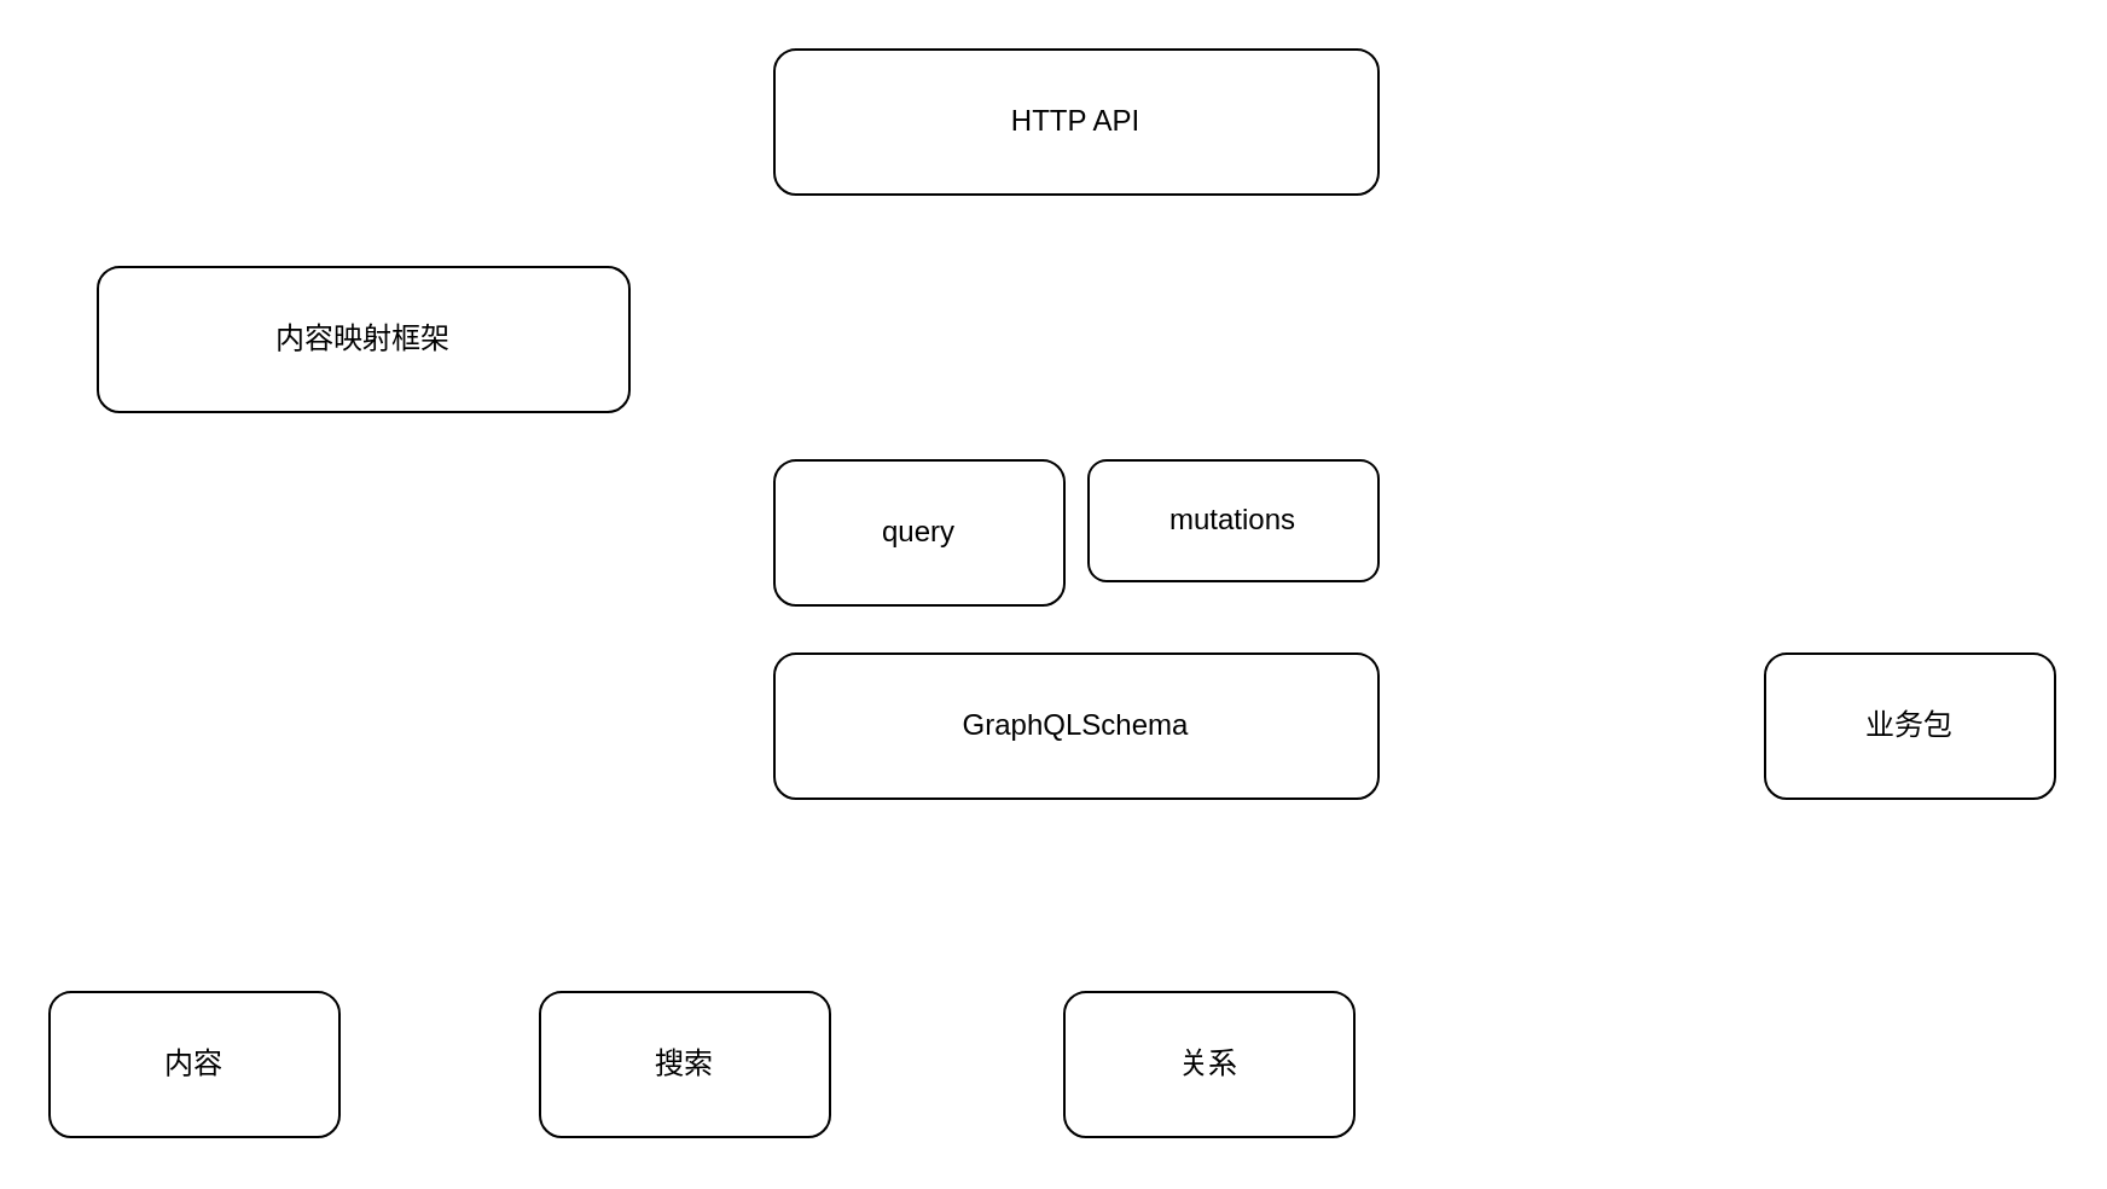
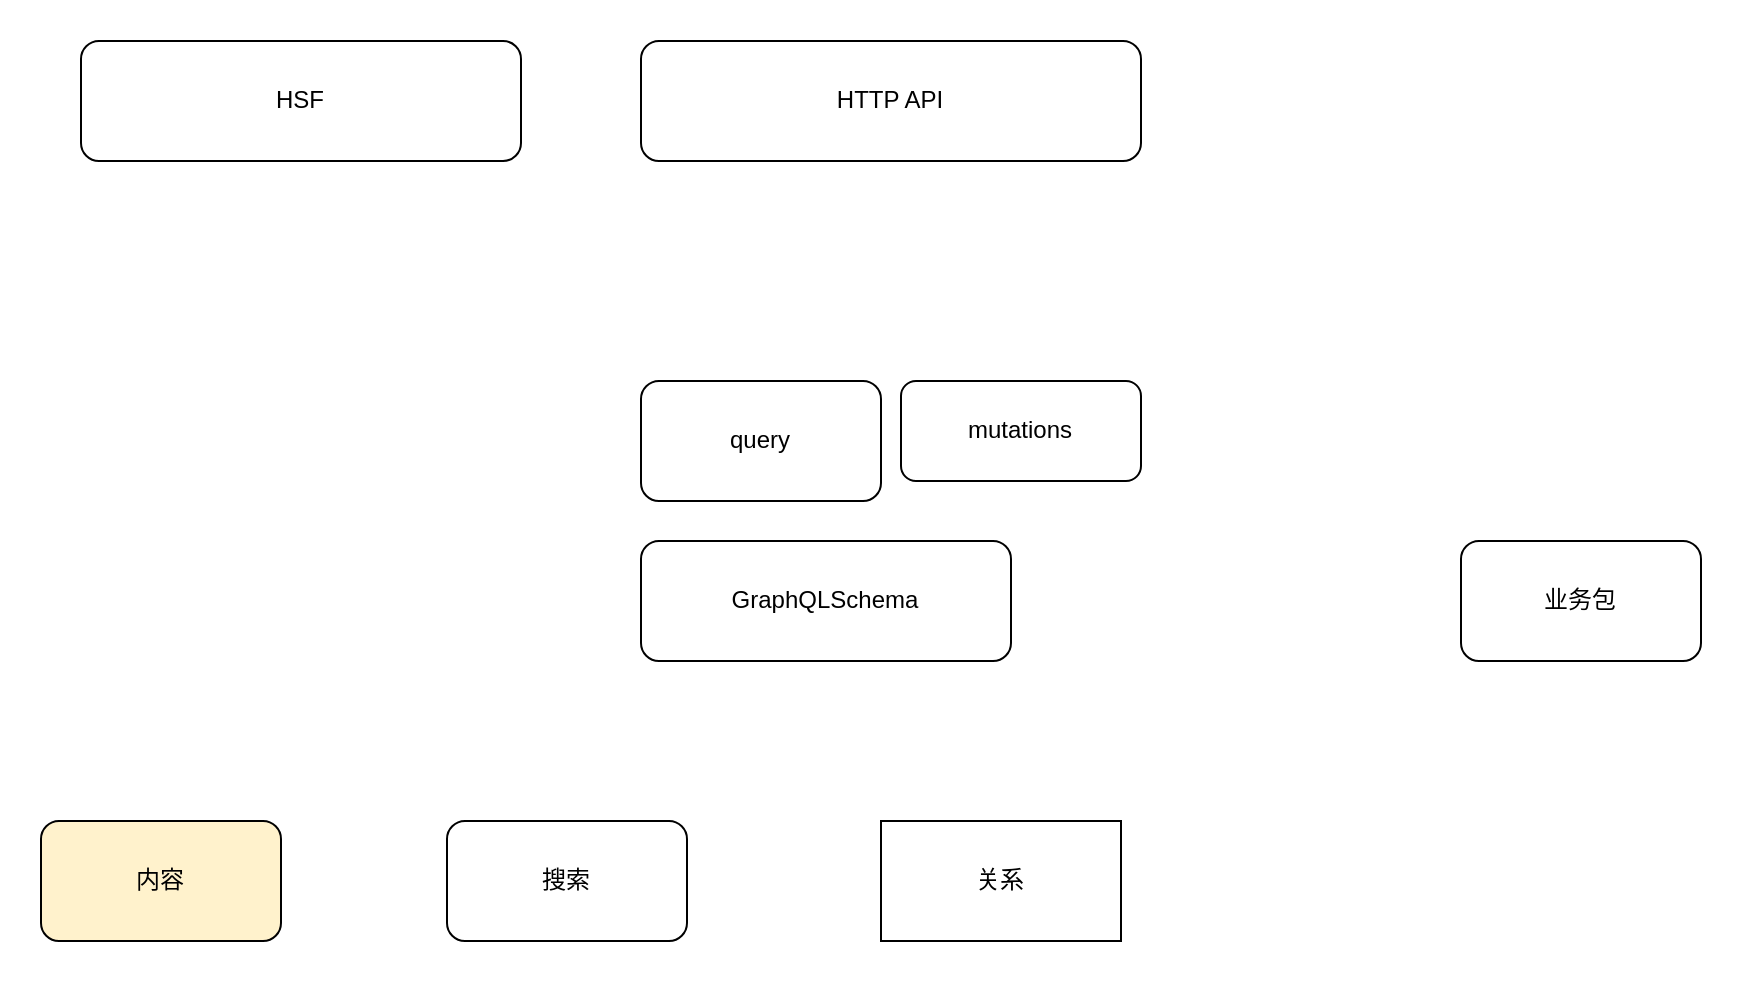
  <mxCell id="0" />
  <mxCell id="1" parent="0" />
+ <mxCell id="2" value="HSF" style="rounded=1;whiteSpace=wrap;html=1;" vertex="1" parent="1"><mxGeometry x="40" y="20" width="220" height="60" as="geometry" /></mxCell>
  <mxCell id="3" value="HTTP API" style="rounded=1;whiteSpace=wrap;html=1;" vertex="1" parent="1"><mxGeometry x="320" y="20" width="250" height="60" as="geometry" /></mxCell>
- <mxCell id="4" value="内容" style="rounded=1;whiteSpace=wrap;html=1;" vertex="1" parent="1"><mxGeometry x="20" y="410" width="120" height="60" as="geometry" /></mxCell>
+ <mxCell id="4" value="内容" style="rounded=1;whiteSpace=wrap;html=1;fillColor=#fff2cc;" vertex="1" parent="1"><mxGeometry x="20" y="410" width="120" height="60" as="geometry" /></mxCell>
  <mxCell id="5" value="搜索" style="rounded=1;whiteSpace=wrap;html=1;" vertex="1" parent="1"><mxGeometry x="223" y="410" width="120" height="60" as="geometry" /></mxCell>
- <mxCell id="6" value="关系" style="rounded=1;whiteSpace=wrap;html=1;" vertex="1" parent="1"><mxGeometry x="440" y="410" width="120" height="60" as="geometry" /></mxCell>
- <mxCell id="7" value="内容映射框架" style="rounded=1;whiteSpace=wrap;html=1;" vertex="1" parent="1"><mxGeometry x="40" y="110" width="220" height="60" as="geometry" /></mxCell>
+ <mxCell id="6" value="关系" style="whiteSpace=wrap;html=1;rounded=0;" vertex="1" parent="1"><mxGeometry x="440" y="410" width="120" height="60" as="geometry" /></mxCell>
  <mxCell id="8" value="业务包" style="rounded=1;whiteSpace=wrap;html=1;" vertex="1" parent="1"><mxGeometry x="730" y="270" width="120" height="60" as="geometry" /></mxCell>
- <mxCell id="9" value="GraphQLSchema" style="rounded=1;whiteSpace=wrap;html=1;" vertex="1" parent="1"><mxGeometry x="320" y="270" width="250" height="60" as="geometry" /></mxCell>
+ <mxCell id="9" value="GraphQLSchema" style="rounded=1;whiteSpace=wrap;html=1;" vertex="1" parent="1"><mxGeometry x="320" y="270" width="185" height="60" as="geometry" /></mxCell>
  <mxCell id="10" value="query" style="rounded=1;whiteSpace=wrap;html=1;" vertex="1" parent="1"><mxGeometry x="320" y="190" width="120" height="60" as="geometry" /></mxCell>
  <mxCell id="11" value="mutations" style="rounded=1;whiteSpace=wrap;html=1;" vertex="1" parent="1"><mxGeometry x="450" y="190" width="120" height="50" as="geometry" /></mxCell>
